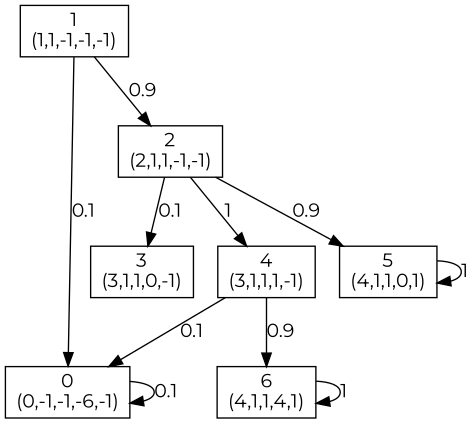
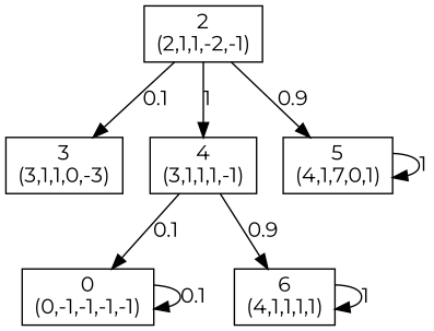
  digraph {
    fontname=Montserrat
    node [fontname=Montserrat shape=box]
    edge [fontname=Montserrat]
-   n1 [label="0\n(0,-1,-1,-6,-1)"]
-   n2 [label="1\n(1,1,-1,-1,-1)"]
-   n3 [label="2\n(2,1,1,-1,-1)"]
-   n4 [label="3\n(3,1,1,0,-1)"]
+   n1 [label="0\n(0,-1,-1,-1,-1)"]
+   n3 [label="2\n(2,1,1,-2,-1)"]
+   n4 [label="3\n(3,1,1,0,-3)"]
    n5 [label="4\n(3,1,1,1,-1)"]
-   n6 [label="5\n(4,1,1,0,1)"]
-   n7 [label="6\n(4,1,1,4,1)"]
+   n6 [label="5\n(4,1,7,0,1)"]
+   n7 [label="6\n(4,1,1,1,1)"]
    n1 -> n1 [label=0.1]
-   n2 -> n1 [label=0.1]
-   n2 -> n3 [label=0.9]
    n3 -> n4 [label=0.1]
    n3 -> n5 [label=1]
    n3 -> n6 [label=0.9]
    n5 -> n1 [label=0.1]
    n5 -> n7 [label=0.9]
    n6 -> n6 [label=1]
    n7 -> n7 [label=1]
  }
